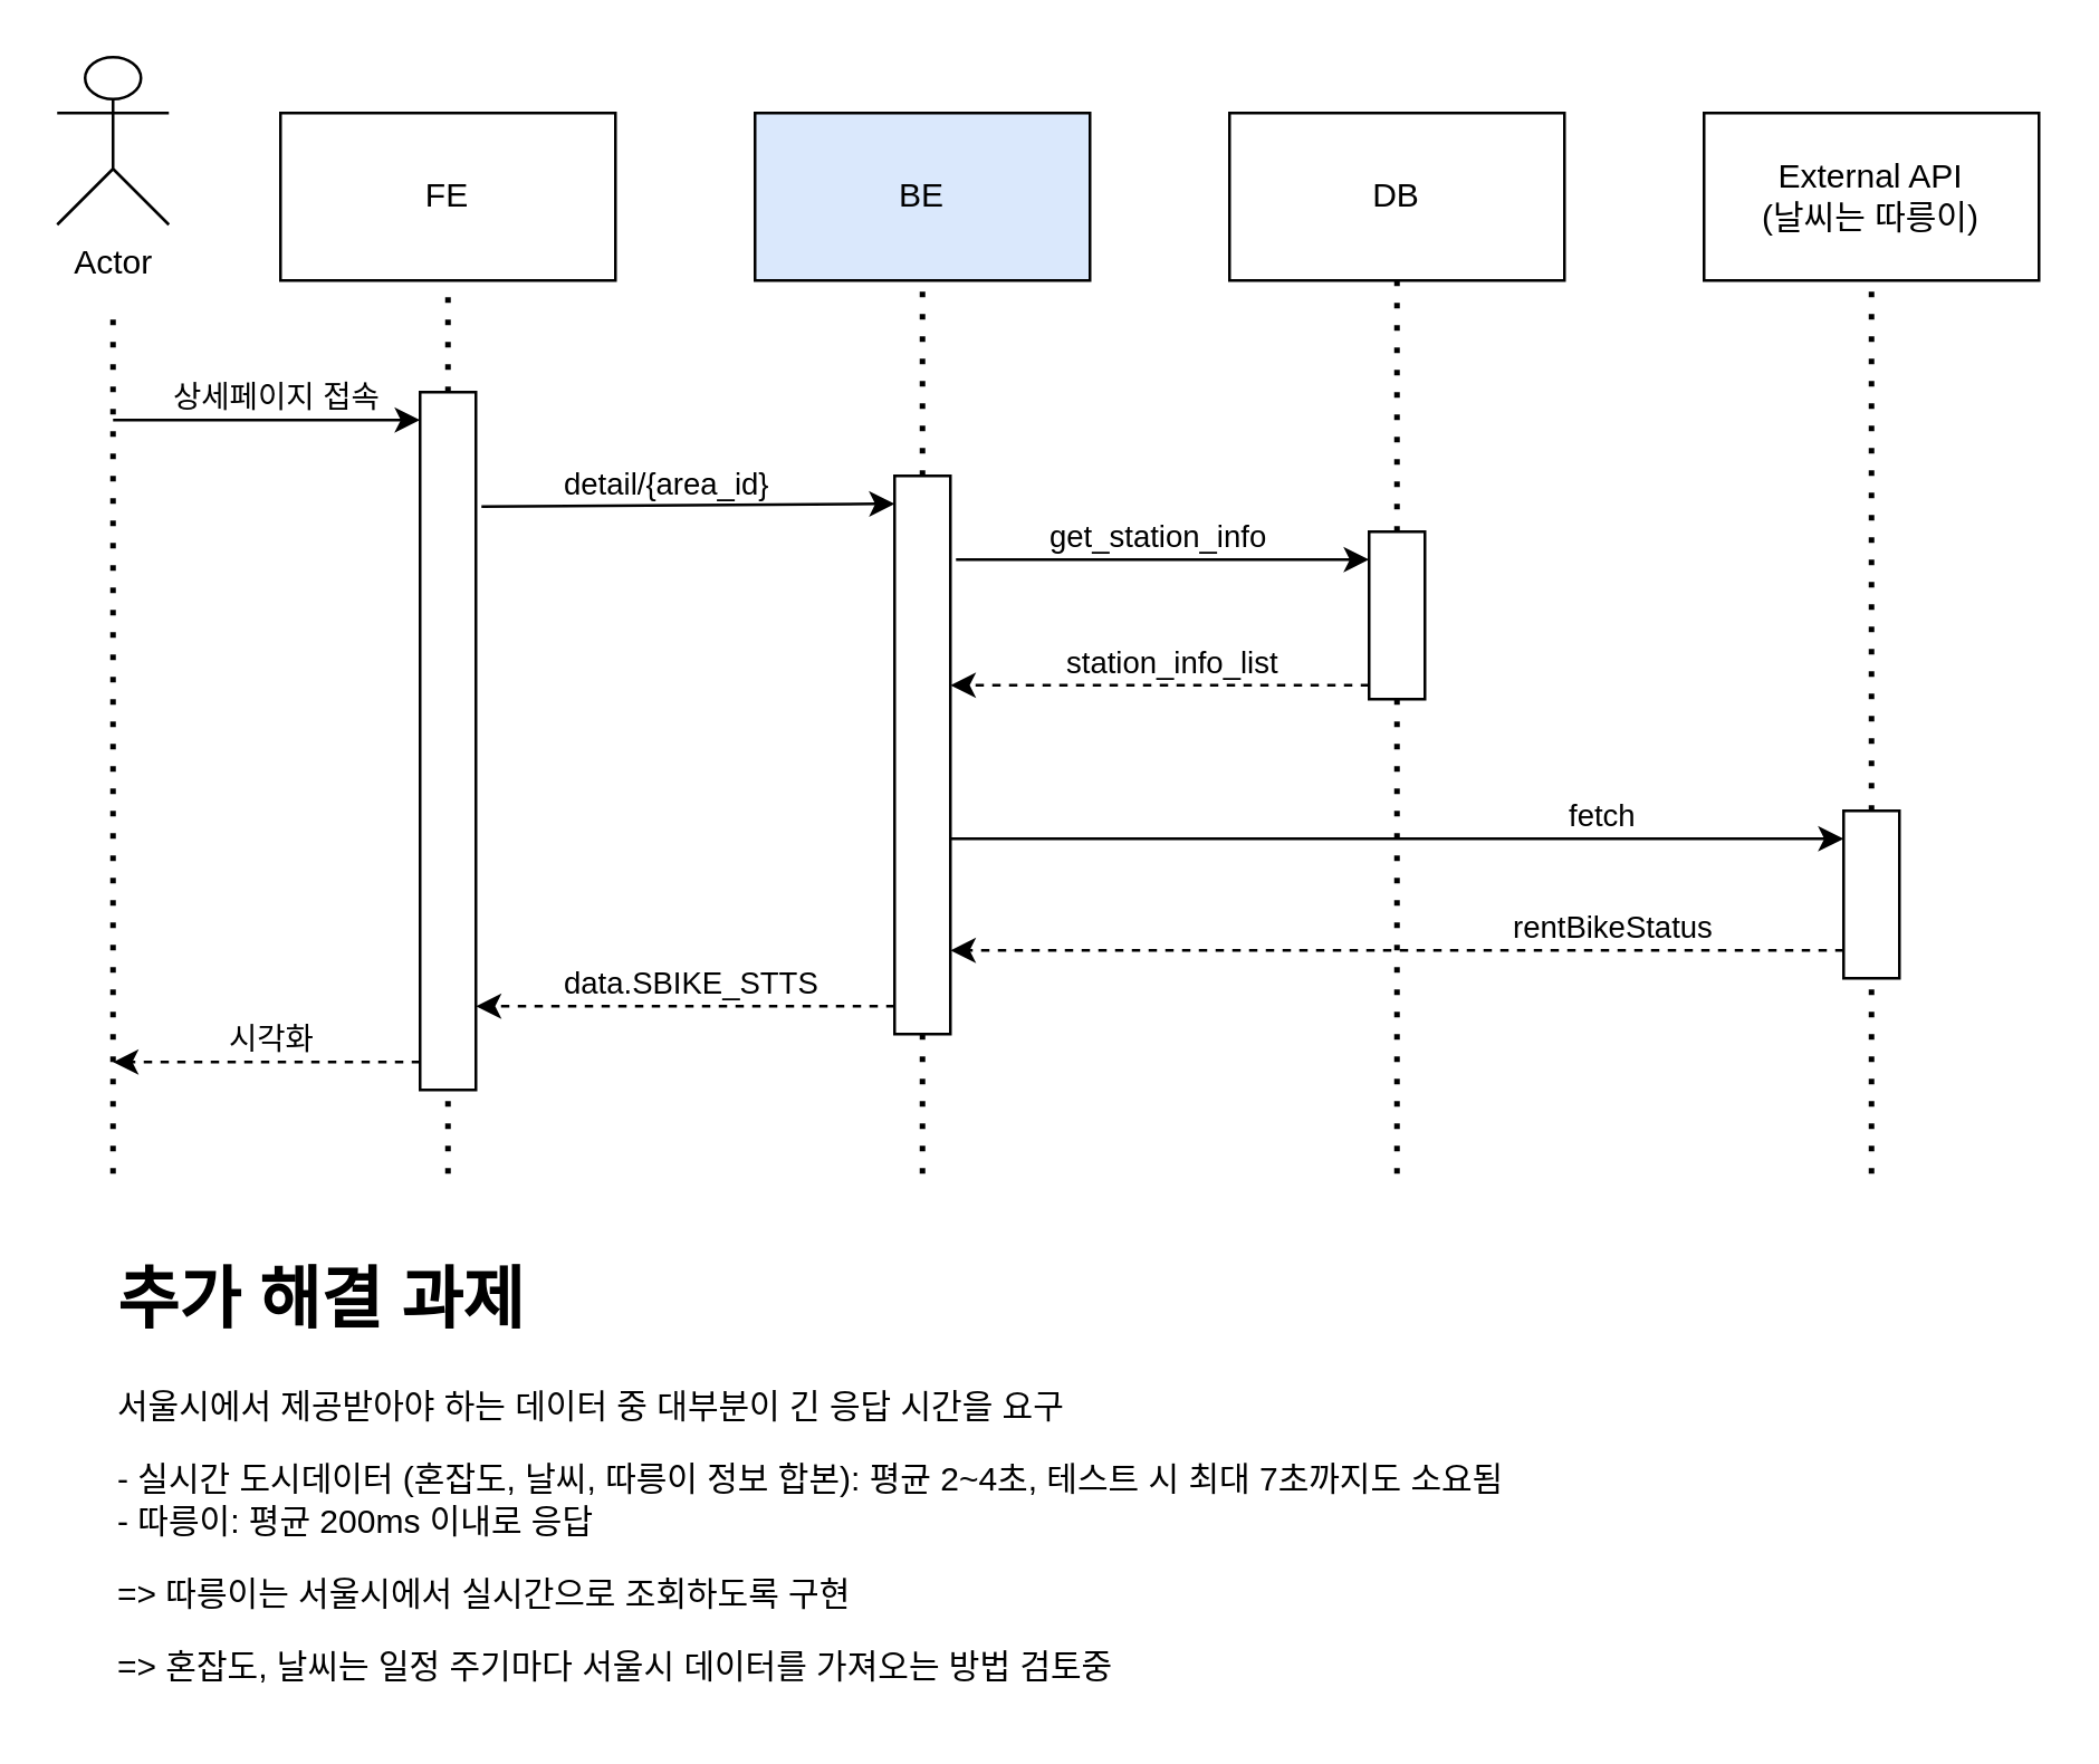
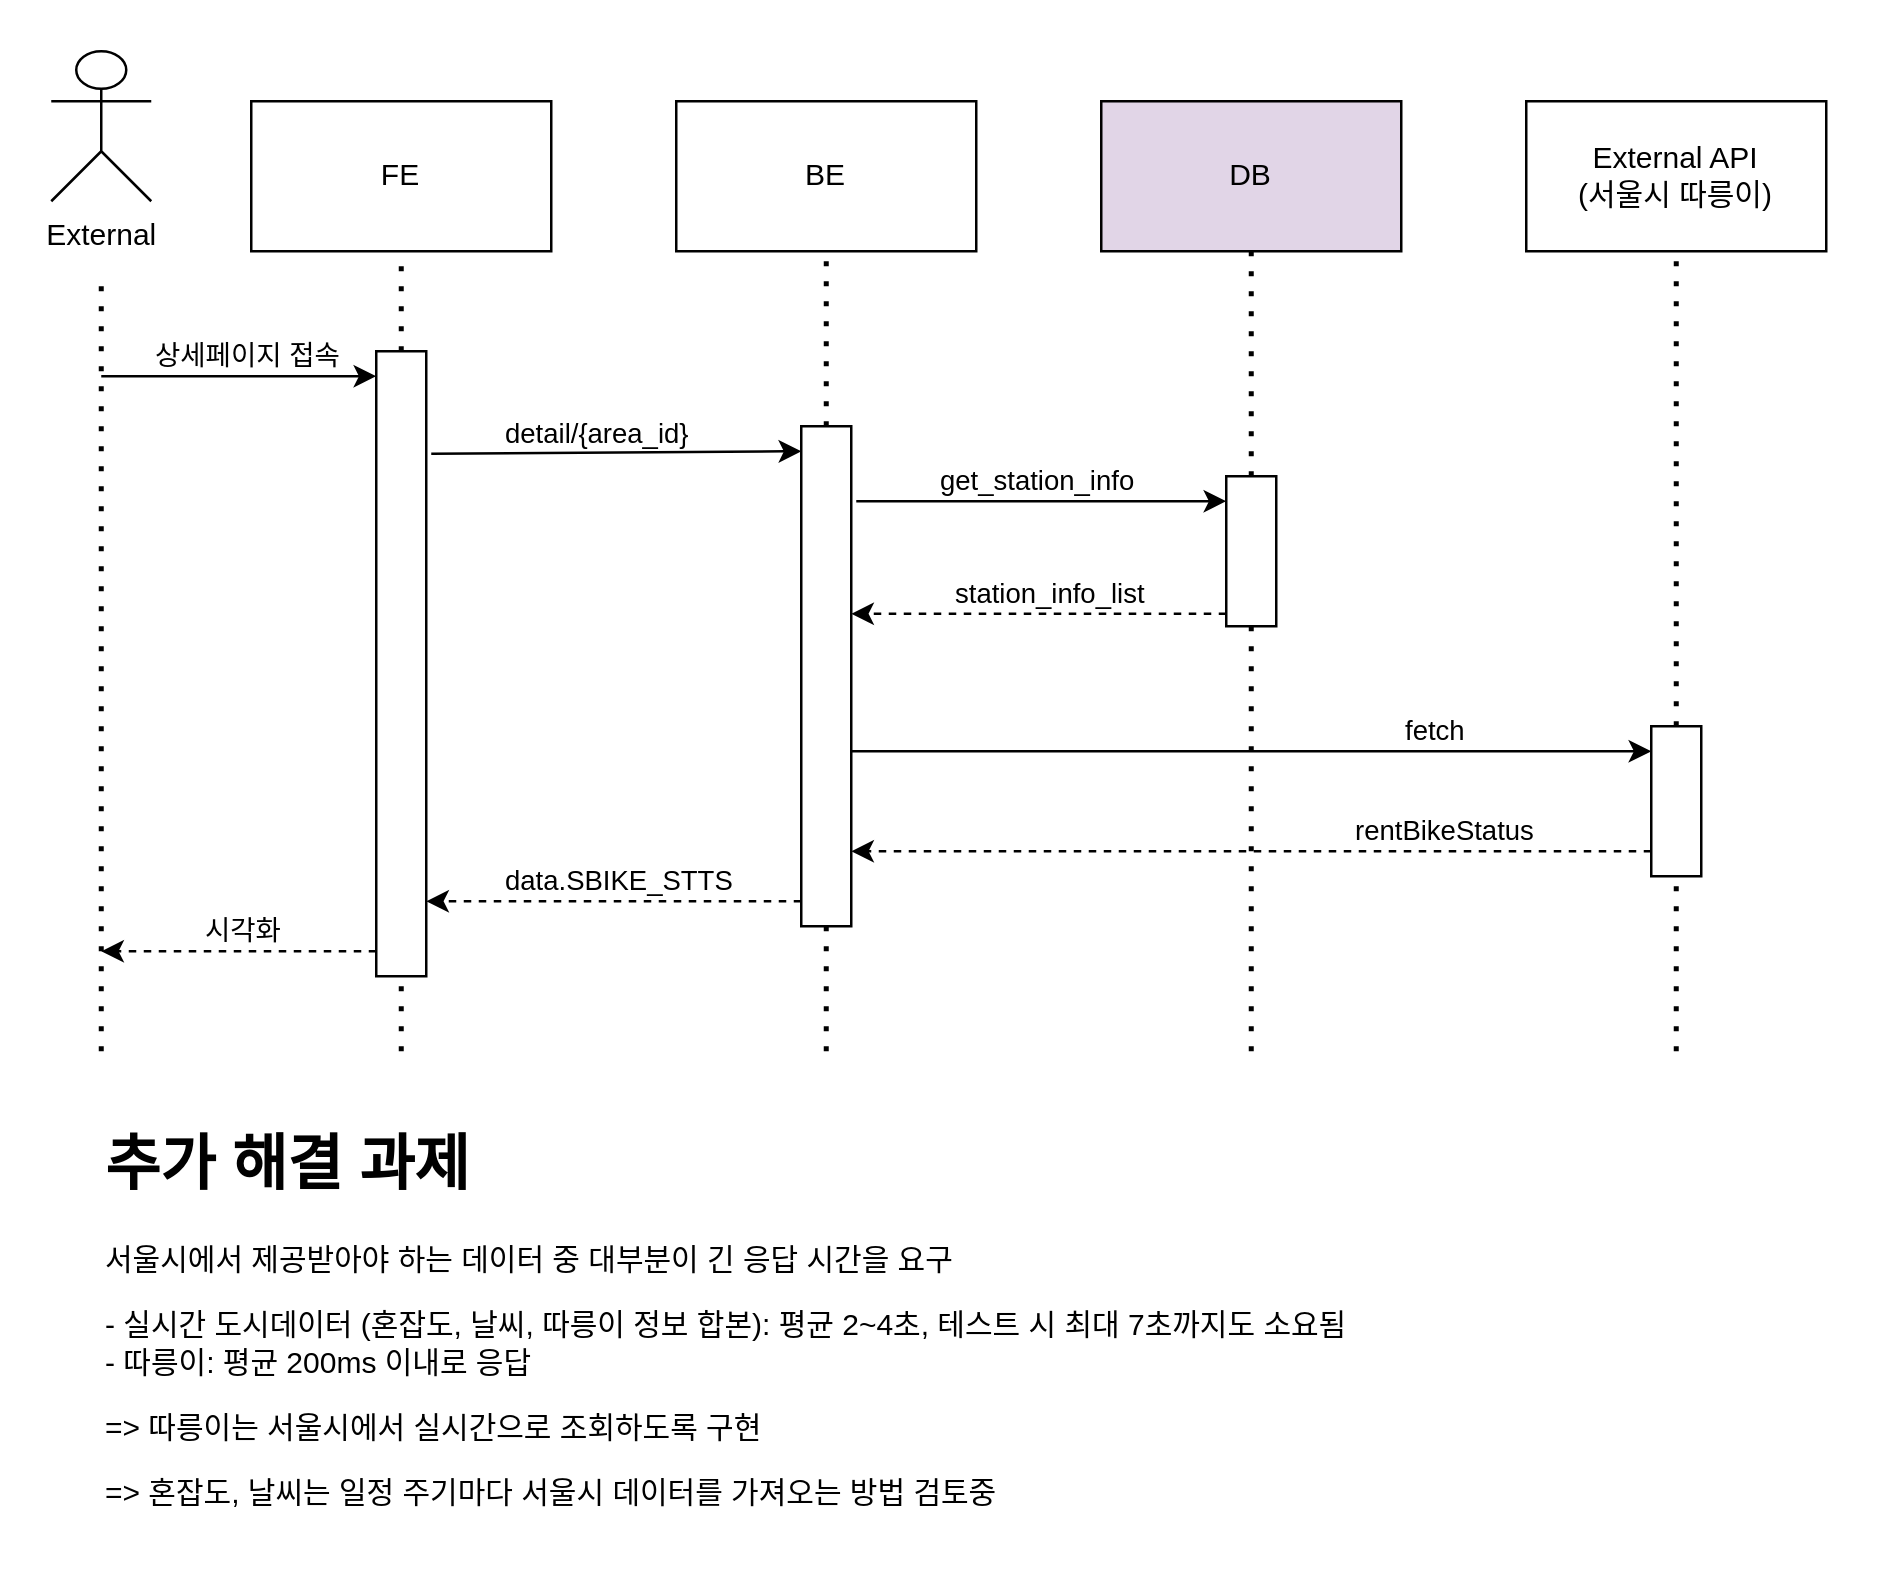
  <mxCell id="0" />
  <mxCell id="1" parent="0" />
  <mxCell id="2" value="" style="endArrow=none;dashed=1;html=1;" edge="1" parent="1" source="4"><mxGeometry width="50" height="50" relative="1" as="geometry"><mxPoint x="40" y="540" as="sourcePoint" /><mxPoint x="40" y="20" as="targetPoint" /></mxGeometry></mxCell>
  <mxCell id="3" value="" style="endArrow=none;dashed=1;html=1;dashPattern=1 3;strokeWidth=2;" edge="1" parent="1" source="13"><mxGeometry width="50" height="50" relative="1" as="geometry"><mxPoint x="160" y="500" as="sourcePoint" /><mxPoint x="160" y="100" as="targetPoint" /></mxGeometry></mxCell>
- <mxCell id="4" value="Actor" style="shape=umlActor;verticalLabelPosition=bottom;verticalAlign=top;html=1;outlineConnect=0;" vertex="1" parent="1"><mxGeometry x="20" y="20" width="40" height="60" as="geometry" /></mxCell>
+ <mxCell id="4" value="External" style="shape=umlActor;verticalLabelPosition=bottom;verticalAlign=top;html=1;outlineConnect=0;" vertex="1" parent="1"><mxGeometry x="20" y="20" width="40" height="60" as="geometry" /></mxCell>
  <mxCell id="5" value="FE" style="rounded=0;whiteSpace=wrap;html=1;" vertex="1" parent="1"><mxGeometry x="100" y="40" width="120" height="60" as="geometry" /></mxCell>
  <mxCell id="6" value="" style="endArrow=none;dashed=1;html=1;dashPattern=1 3;strokeWidth=2;" edge="1" parent="1" source="16"><mxGeometry width="50" height="50" relative="1" as="geometry"><mxPoint x="330" y="500" as="sourcePoint" /><mxPoint x="330" y="100" as="targetPoint" /></mxGeometry></mxCell>
- <mxCell id="7" value="BE" style="rounded=0;whiteSpace=wrap;html=1;fillColor=#dae8fc;" vertex="1" parent="1"><mxGeometry x="270" y="40" width="120" height="60" as="geometry" /></mxCell>
+ <mxCell id="7" value="BE" style="rounded=0;whiteSpace=wrap;html=1;" vertex="1" parent="1"><mxGeometry x="270" y="40" width="120" height="60" as="geometry" /></mxCell>
  <mxCell id="8" value="" style="endArrow=none;dashed=1;html=1;dashPattern=1 3;strokeWidth=2;" edge="1" parent="1" source="20"><mxGeometry width="50" height="50" relative="1" as="geometry"><mxPoint x="500" y="420" as="sourcePoint" /><mxPoint x="500" y="100" as="targetPoint" /></mxGeometry></mxCell>
- <mxCell id="9" value="DB" style="rounded=0;whiteSpace=wrap;html=1;" vertex="1" parent="1"><mxGeometry x="440" y="40" width="120" height="60" as="geometry" /></mxCell>
+ <mxCell id="9" value="DB" style="rounded=0;whiteSpace=wrap;html=1;fillColor=#e1d5e7;" vertex="1" parent="1"><mxGeometry x="440" y="40" width="120" height="60" as="geometry" /></mxCell>
  <mxCell id="10" value="" style="endArrow=none;dashed=1;html=1;dashPattern=1 3;strokeWidth=2;" edge="1" parent="1" source="18"><mxGeometry width="50" height="50" relative="1" as="geometry"><mxPoint x="670" y="500" as="sourcePoint" /><mxPoint x="670" y="100" as="targetPoint" /></mxGeometry></mxCell>
- <mxCell id="11" value="External API&lt;div&gt;(날씨는 따릉이)&lt;/div&gt;" style="rounded=0;whiteSpace=wrap;html=1;" vertex="1" parent="1"><mxGeometry x="610" y="40" width="120" height="60" as="geometry" /></mxCell>
+ <mxCell id="11" value="External API&lt;div&gt;(서울시 따릉이)&lt;/div&gt;" style="rounded=0;whiteSpace=wrap;html=1;" vertex="1" parent="1"><mxGeometry x="610" y="40" width="120" height="60" as="geometry" /></mxCell>
  <mxCell id="12" value="" style="endArrow=none;dashed=1;html=1;dashPattern=1 3;strokeWidth=2;" edge="1" parent="1" target="13"><mxGeometry width="50" height="50" relative="1" as="geometry"><mxPoint x="160" y="420" as="sourcePoint" /><mxPoint x="160" y="100" as="targetPoint" /></mxGeometry></mxCell>
  <mxCell id="13" value="" style="rounded=0;whiteSpace=wrap;html=1;" vertex="1" parent="1"><mxGeometry x="150" y="140" width="20" height="250" as="geometry" /></mxCell>
  <mxCell id="14" value="" style="endArrow=none;dashed=1;html=1;dashPattern=1 3;strokeWidth=2;" edge="1" parent="1"><mxGeometry width="50" height="50" relative="1" as="geometry"><mxPoint x="40" y="420" as="sourcePoint" /><mxPoint x="40" y="110" as="targetPoint" /></mxGeometry></mxCell>
  <mxCell id="15" value="" style="endArrow=none;dashed=1;html=1;dashPattern=1 3;strokeWidth=2;" edge="1" parent="1" target="16"><mxGeometry width="50" height="50" relative="1" as="geometry"><mxPoint x="330" y="420" as="sourcePoint" /><mxPoint x="330" y="100" as="targetPoint" /></mxGeometry></mxCell>
  <mxCell id="16" value="" style="rounded=0;whiteSpace=wrap;html=1;" vertex="1" parent="1"><mxGeometry x="320" y="170" width="20" height="200" as="geometry" /></mxCell>
  <mxCell id="17" value="" style="endArrow=none;dashed=1;html=1;dashPattern=1 3;strokeWidth=2;" edge="1" parent="1" target="18"><mxGeometry width="50" height="50" relative="1" as="geometry"><mxPoint x="670" y="420" as="sourcePoint" /><mxPoint x="640" y="100" as="targetPoint" /></mxGeometry></mxCell>
  <mxCell id="18" value="" style="rounded=0;whiteSpace=wrap;html=1;" vertex="1" parent="1"><mxGeometry x="660" y="290" width="20" height="60" as="geometry" /></mxCell>
  <mxCell id="19" value="" style="endArrow=none;dashed=1;html=1;dashPattern=1 3;strokeWidth=2;" edge="1" parent="1" target="20"><mxGeometry width="50" height="50" relative="1" as="geometry"><mxPoint x="500" y="420" as="sourcePoint" /><mxPoint x="500" y="100" as="targetPoint" /></mxGeometry></mxCell>
  <mxCell id="20" value="" style="rounded=0;whiteSpace=wrap;html=1;" vertex="1" parent="1"><mxGeometry x="490" y="190" width="20" height="60" as="geometry" /></mxCell>
  <mxCell id="21" value="" style="endArrow=classic;html=1;" edge="1" parent="1"><mxGeometry relative="1" as="geometry"><mxPoint x="40" y="150" as="sourcePoint" /><mxPoint x="150" y="150" as="targetPoint" /></mxGeometry></mxCell>
  <mxCell id="22" value="상세페이지 접속" style="edgeLabel;resizable=0;html=1;;align=left;verticalAlign=bottom;" connectable="0" vertex="1" parent="21"><mxGeometry x="-1" relative="1" as="geometry"><mxPoint x="20" as="offset" /></mxGeometry></mxCell>
  <mxCell id="23" value="" style="endArrow=classic;html=1;entryX=0;entryY=0.25;entryDx=0;entryDy=0;exitX=1.1;exitY=0.304;exitDx=0;exitDy=0;exitPerimeter=0;" edge="1" parent="1"><mxGeometry relative="1" as="geometry"><mxPoint x="172" y="181" as="sourcePoint" /><mxPoint x="320" y="180" as="targetPoint" /></mxGeometry></mxCell>
  <mxCell id="24" value="detail/{area_id}" style="edgeLabel;resizable=0;html=1;;align=left;verticalAlign=bottom;" connectable="0" vertex="1" parent="23"><mxGeometry x="-1" relative="1" as="geometry"><mxPoint x="28" as="offset" /></mxGeometry></mxCell>
  <mxCell id="25" value="" style="endArrow=classic;html=1;entryX=0;entryY=0.25;entryDx=0;entryDy=0;" edge="1" parent="1"><mxGeometry relative="1" as="geometry"><mxPoint x="342" y="200" as="sourcePoint" /><mxPoint x="490" y="200" as="targetPoint" /></mxGeometry></mxCell>
  <mxCell id="26" value="get_station_info" style="edgeLabel;resizable=0;html=1;;align=left;verticalAlign=bottom;" connectable="0" vertex="1" parent="25"><mxGeometry x="-1" relative="1" as="geometry"><mxPoint x="32" as="offset" /></mxGeometry></mxCell>
  <mxCell id="27" value="" style="endArrow=classic;dashed=1;html=1;exitX=0;exitY=1;exitDx=0;exitDy=0;" edge="1" parent="1"><mxGeometry relative="1" as="geometry"><mxPoint x="490" y="245" as="sourcePoint" /><mxPoint x="340" y="245" as="targetPoint" /></mxGeometry></mxCell>
  <mxCell id="28" value="station_info_list" style="edgeLabel;resizable=0;html=1;;align=left;verticalAlign=bottom;" connectable="0" vertex="1" parent="27"><mxGeometry x="-1" relative="1" as="geometry"><mxPoint x="-110" as="offset" /></mxGeometry></mxCell>
  <mxCell id="29" value="" style="endArrow=classic;html=1;entryX=0;entryY=0.167;entryDx=0;entryDy=0;entryPerimeter=0;" edge="1" parent="1" target="18"><mxGeometry relative="1" as="geometry"><mxPoint x="340" y="300" as="sourcePoint" /><mxPoint x="650" y="300" as="targetPoint" /></mxGeometry></mxCell>
  <mxCell id="30" value="fetch" style="edgeLabel;resizable=0;html=1;;align=left;verticalAlign=bottom;" connectable="0" vertex="1" parent="29"><mxGeometry x="-1" relative="1" as="geometry"><mxPoint x="220" as="offset" /></mxGeometry></mxCell>
  <mxCell id="31" value="" style="endArrow=classic;dashed=1;html=1;exitX=0;exitY=0.667;exitDx=0;exitDy=0;exitPerimeter=0;" edge="1" parent="1"><mxGeometry relative="1" as="geometry"><mxPoint x="660" y="340.02" as="sourcePoint" /><mxPoint x="340" y="340" as="targetPoint" /></mxGeometry></mxCell>
  <mxCell id="32" value="rentBikeStatus" style="edgeLabel;resizable=0;html=1;;align=left;verticalAlign=bottom;" connectable="0" vertex="1" parent="31"><mxGeometry x="-1" relative="1" as="geometry"><mxPoint x="-120" as="offset" /></mxGeometry></mxCell>
  <mxCell id="33" value="" style="endArrow=classic;dashed=1;html=1;" edge="1" parent="1"><mxGeometry relative="1" as="geometry"><mxPoint x="320" y="360" as="sourcePoint" /><mxPoint x="170" y="360" as="targetPoint" /></mxGeometry></mxCell>
  <mxCell id="34" value="&lt;span style=&quot;color: rgb(0, 0, 0); text-align: center;&quot;&gt;data.SBIKE_STTS&lt;/span&gt;" style="edgeLabel;resizable=0;html=1;;align=left;verticalAlign=bottom;" connectable="0" vertex="1" parent="33"><mxGeometry x="-1" relative="1" as="geometry"><mxPoint x="-120" as="offset" /></mxGeometry></mxCell>
  <mxCell id="35" value="" style="endArrow=classic;dashed=1;html=1;" edge="1" parent="1"><mxGeometry relative="1" as="geometry"><mxPoint x="150" y="380" as="sourcePoint" /><mxPoint x="40" y="380" as="targetPoint" /></mxGeometry></mxCell>
  <mxCell id="36" value="&lt;span style=&quot;color: rgb(0, 0, 0); text-align: center;&quot;&gt;시각화&lt;/span&gt;" style="edgeLabel;resizable=0;html=1;;align=left;verticalAlign=bottom;" connectable="0" vertex="1" parent="35"><mxGeometry x="-1" relative="1" as="geometry"><mxPoint x="-70" as="offset" /></mxGeometry></mxCell>
  <mxCell id="37" value="&lt;h1 style=&quot;margin-top: 0px;&quot;&gt;추가 해결 과제&lt;/h1&gt;&lt;p&gt;서울시에서 제공받아야 하는 데이터 중 대부분이 긴 응답 시간을 요구&lt;/p&gt;&lt;p&gt;- 실시간 도시데이터 (혼잡도, 날씨, 따릉이 정보 합본): 평균 2~4초, 테스트 시 최대 7초까지도 소요됨&lt;br&gt;- 따릉이: 평균 200ms 이내로 응답&lt;br&gt;&lt;/p&gt;&lt;p&gt;=&amp;gt; 따릉이는 서울시에서 실시간으로 조회하도록 구현&lt;/p&gt;&lt;p&gt;=&amp;gt; 혼잡도, 날씨는 일정 주기마다 서울시 데이터를 가져오는 방법 검토중&lt;/p&gt;" style="text;html=1;whiteSpace=wrap;overflow=hidden;rounded=0;" vertex="1" parent="1"><mxGeometry x="40" y="445" width="630" height="165" as="geometry" /></mxCell>
